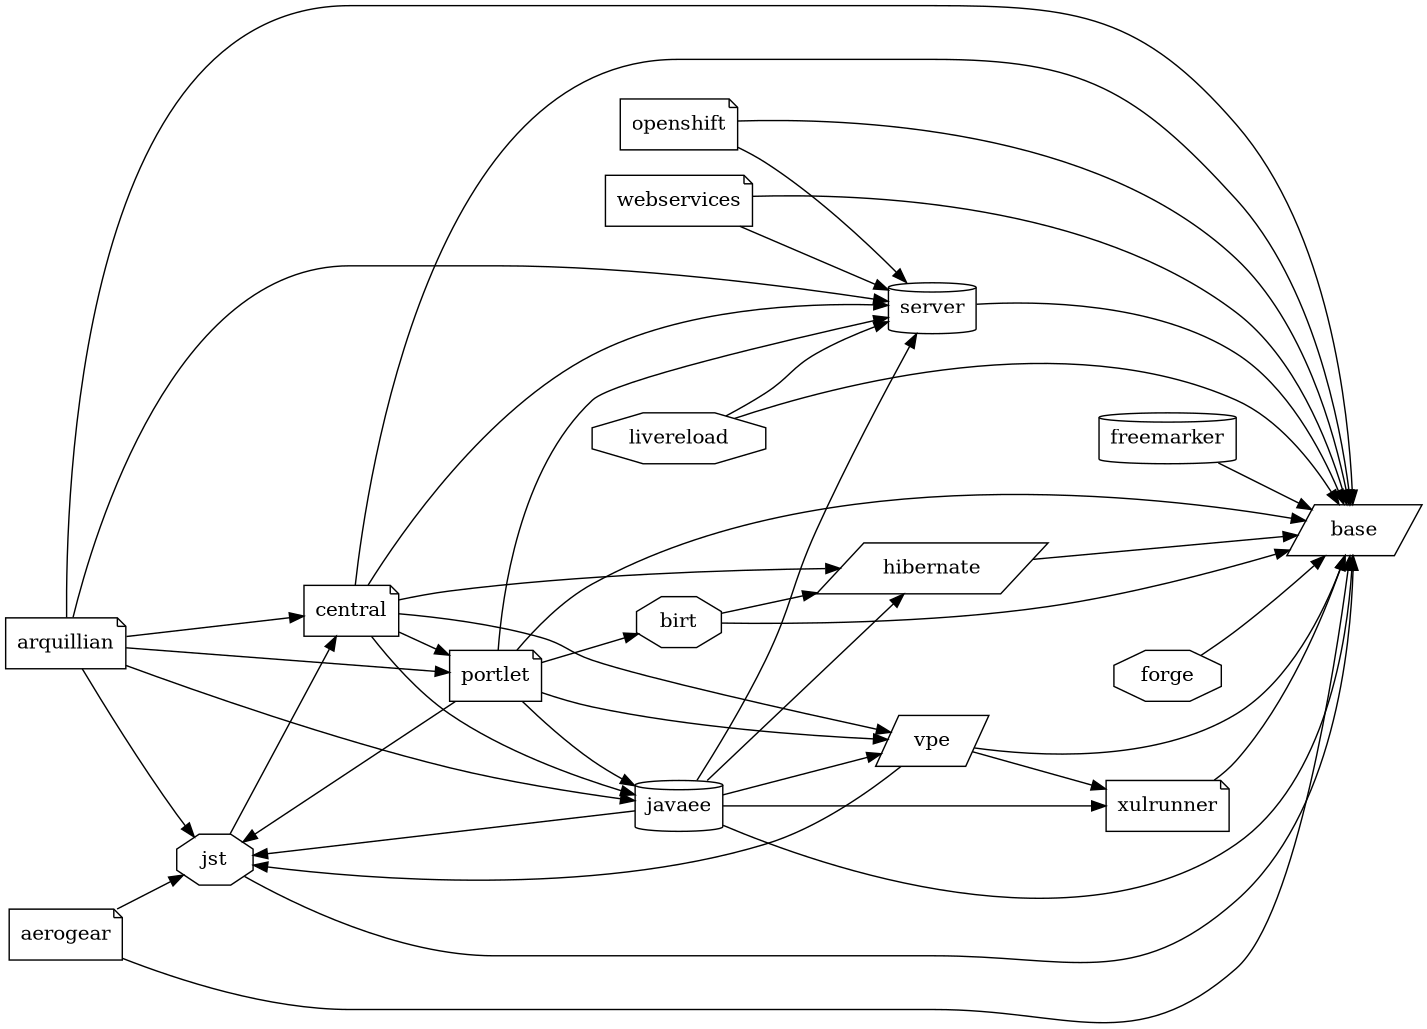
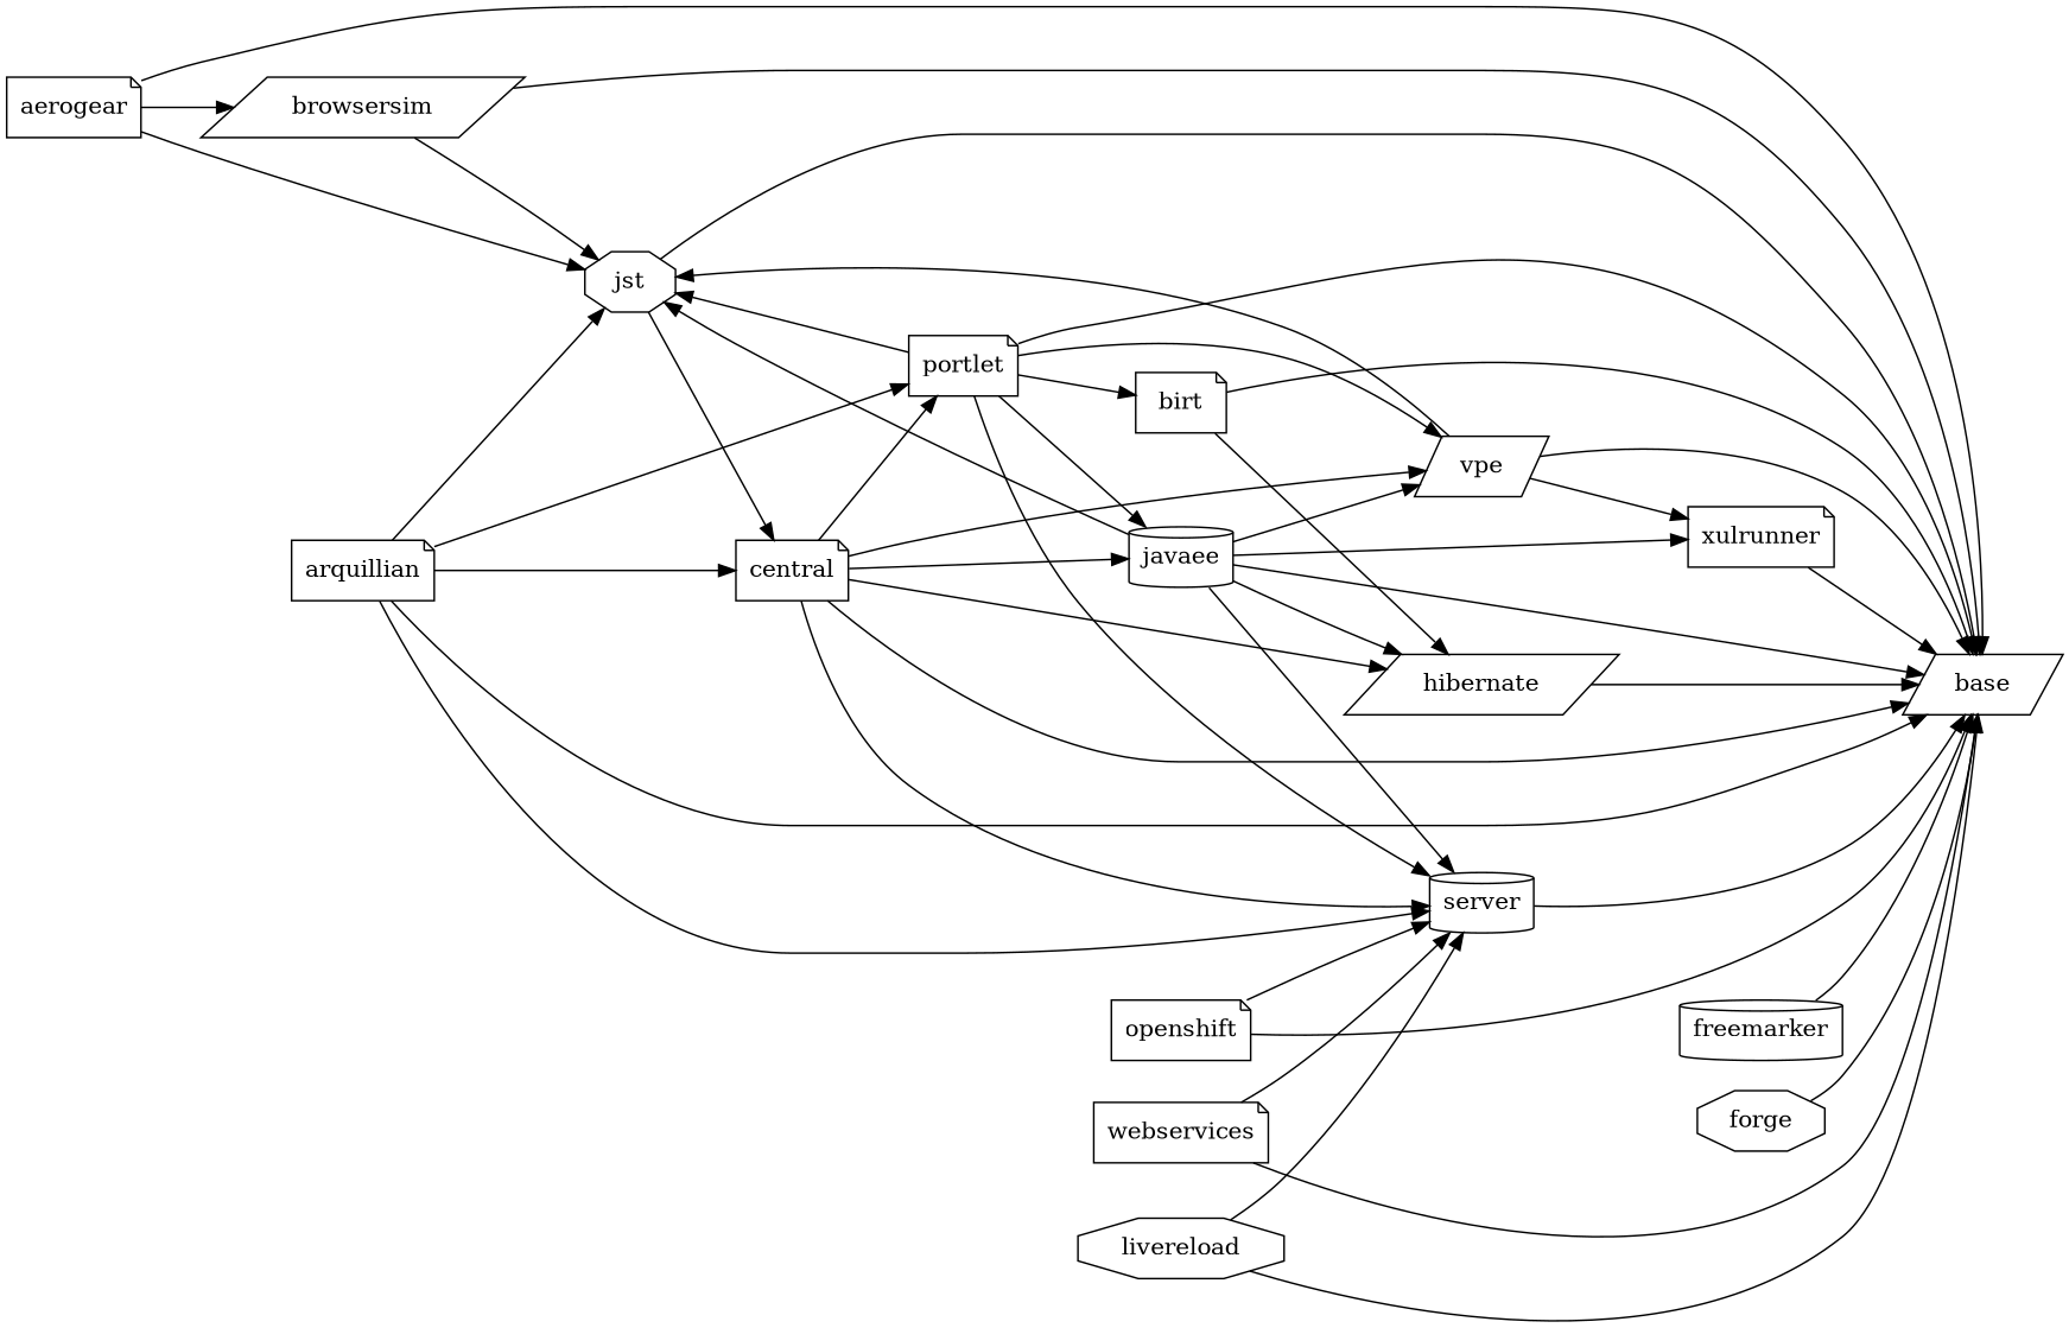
  digraph {
    compound=true
    rankdir=LR
    node [shape=note]
    jst [shape=octagon]
    base [shape=parallelogram]
    central
    vpe [shape=parallelogram]
    xulrunner
    server [shape=cylinder]
    hibernate [shape=parallelogram]
    freemarker [shape=cylinder]
    javaee [shape=cylinder]
    portlet
-   birt [shape=octagon]
+   birt
    forge [shape=octagon]
    arquillian
    aerogear
+   browsersim [shape=parallelogram]
    openshift
    webservices
    livereload [shape=octagon]
    jst -> base
    jst -> central
    central -> base
    central -> vpe
    central -> server
    central -> hibernate
    central -> javaee
    central -> portlet
    vpe -> jst
    vpe -> base
    vpe -> xulrunner
    xulrunner -> base
    server -> base
    hibernate -> base
    freemarker -> base
    javaee -> jst
    javaee -> base
    javaee -> vpe
    javaee -> xulrunner
    javaee -> server
    javaee -> hibernate
    portlet -> jst
    portlet -> base
    portlet -> vpe
    portlet -> server
    portlet -> javaee
    portlet -> birt
    birt -> base
    birt -> hibernate
    forge -> base
    arquillian -> jst
    arquillian -> base
    arquillian -> central
    arquillian -> server
-   arquillian -> javaee
    arquillian -> portlet
    aerogear -> jst
    aerogear -> base
+   aerogear -> browsersim
+   browsersim -> jst
+   browsersim -> base
    openshift -> base
    openshift -> server
    webservices -> base
    webservices -> server
    livereload -> base
    livereload -> server
  }
